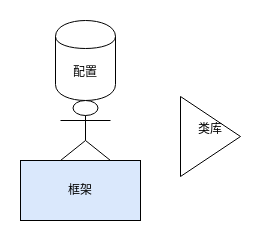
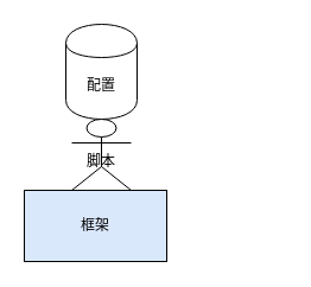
  <mxCell id="0" />
  <mxCell id="1" parent="0" />
  <mxCell id="2" value="" style="shape=umlActor;verticalLabelPosition=bottom;labelBackgroundColor=#ffffff;verticalAlign=top;html=1;outlineConnect=0;fontFamily=Helvetica;fontSize=12;fontColor=#000000;align=center;strokeColor=#000000;fillColor=#ffffff;" vertex="1" parent="1"><mxGeometry x="60" y="100" width="50" height="60" as="geometry" /></mxCell>
  <mxCell id="3" value="框架" style="rounded=0;whiteSpace=wrap;html=1;fillColor=#dae8fc;" vertex="1" parent="1"><mxGeometry x="20" y="160" width="120" height="60" as="geometry" /></mxCell>
  <mxCell id="4" value="配置&lt;br&gt;" style="shape=cylinder;whiteSpace=wrap;html=1;boundedLbl=1;backgroundOutline=1;" vertex="1" parent="1"><mxGeometry x="55" y="20" width="60" height="80" as="geometry" /></mxCell>
- <mxCell id="6" value="类库&lt;br&gt;&lt;br&gt;" style="triangle;whiteSpace=wrap;html=1;" vertex="1" parent="1"><mxGeometry x="180" y="96" width="60" height="80" as="geometry" /></mxCell>
+ <mxCell id="5" value="&lt;span&gt;脚本&lt;/span&gt;" style="text;html=1;resizable=0;points=[];autosize=1;align=left;verticalAlign=top;spacingTop=-4;" vertex="1" parent="1"><mxGeometry x="71" y="126" width="40" height="20" as="geometry" /></mxCell>
